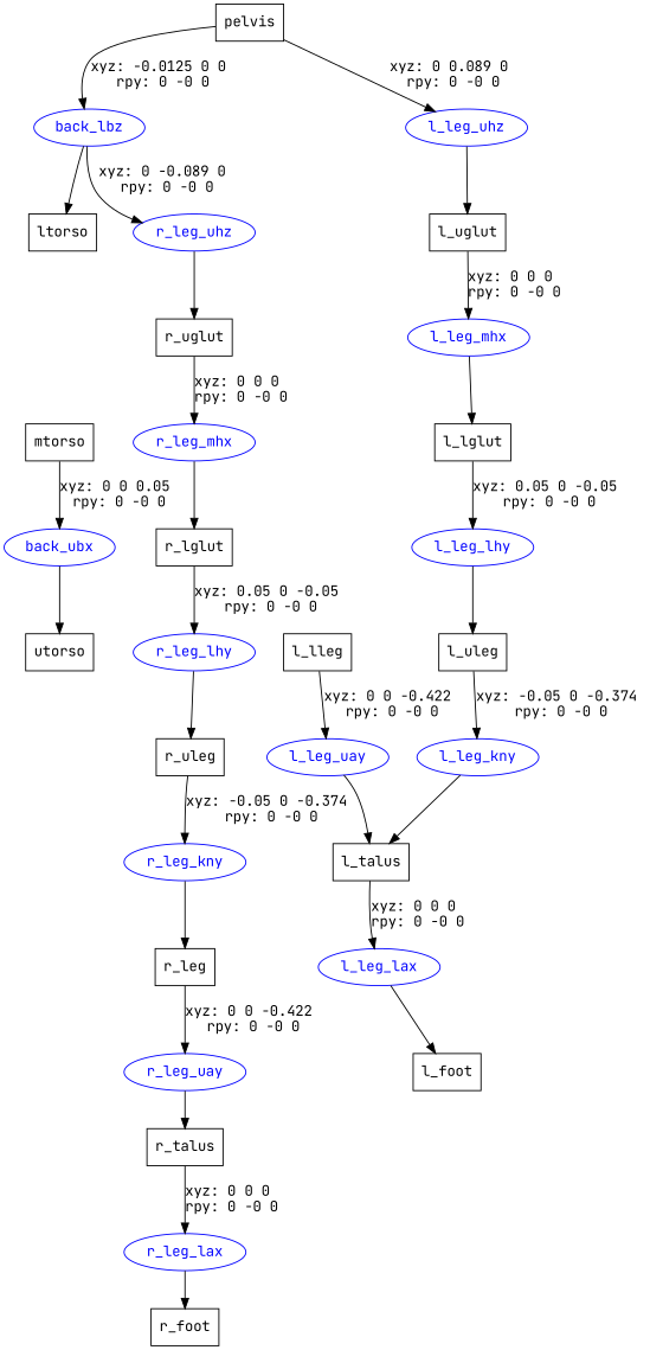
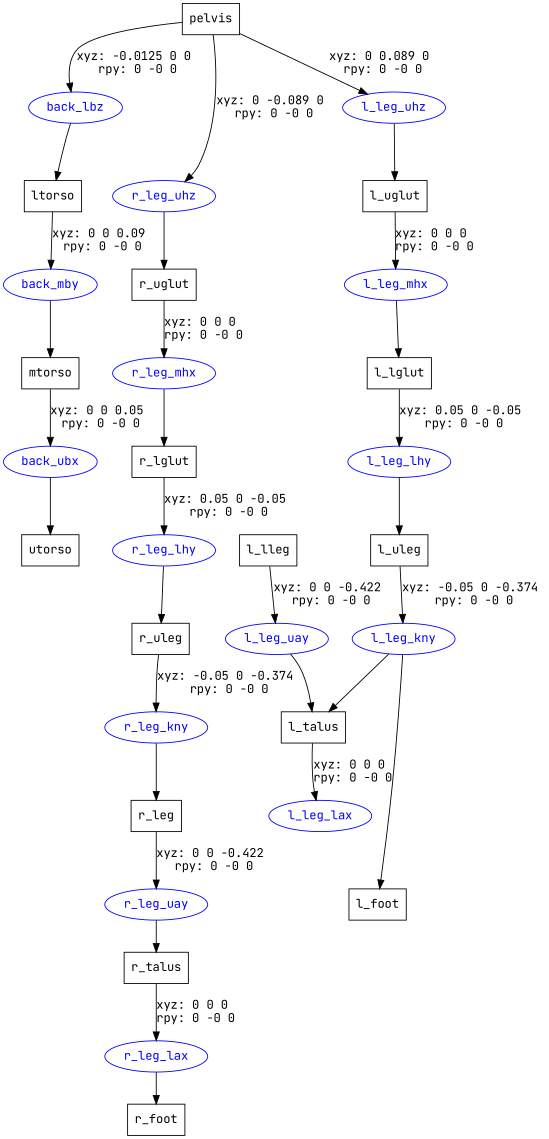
  digraph {
    fontname="JetBrains Mono"
    node [fontname="JetBrains Mono" shape=box]
    edge [fontname="JetBrains Mono"]
    n1 [label=pelvis]
    back_lbz [color=blue fontcolor=blue shape=ellipse]
    l_leg_uhz [color=blue fontcolor=blue shape=ellipse]
    r_leg_uhz [color=blue fontcolor=blue shape=ellipse]
    n5 [label=ltorso]
    n6 [label=l_uglut]
    n7 [label=r_uglut]
+   back_mby [color=blue fontcolor=blue shape=ellipse]
    n9 [label=mtorso]
    back_ubx [color=blue fontcolor=blue shape=ellipse]
    n11 [label=utorso]
    l_leg_mhx [color=blue fontcolor=blue shape=ellipse]
    n13 [label=l_lglut]
    l_leg_lhy [color=blue fontcolor=blue shape=ellipse]
    n15 [label=l_uleg]
    l_leg_kny [color=blue fontcolor=blue shape=ellipse]
    n17 [label=l_talus]
    n18 [label=l_lleg]
    l_leg_uay [color=blue fontcolor=blue shape=ellipse]
    l_leg_lax [color=blue fontcolor=blue shape=ellipse]
    n21 [label=l_foot]
    r_leg_mhx [color=blue fontcolor=blue shape=ellipse]
    n23 [label=r_lglut]
    r_leg_lhy [color=blue fontcolor=blue shape=ellipse]
    n25 [label=r_uleg]
    r_leg_kny [color=blue fontcolor=blue shape=ellipse]
    n27 [label=r_leg]
    r_leg_uay [color=blue fontcolor=blue shape=ellipse]
    n29 [label=r_talus]
    r_leg_lax [color=blue fontcolor=blue shape=ellipse]
    n31 [label=r_foot]
    n1 -> back_lbz [label="xyz: -0.0125 0 0 \nrpy: 0 -0 0"]
    n1 -> l_leg_uhz [label="xyz: 0 0.089 0 \nrpy: 0 -0 0"]
-   back_lbz -> r_leg_uhz [label="xyz: 0 -0.089 0 \nrpy: 0 -0 0"]
+   n1 -> r_leg_uhz [label="xyz: 0 -0.089 0 \nrpy: 0 -0 0"]
    back_lbz -> n5
    l_leg_uhz -> n6
    r_leg_uhz -> n7
+   n5 -> back_mby [label="xyz: 0 0 0.09 \nrpy: 0 -0 0"]
    n6 -> l_leg_mhx [label="xyz: 0 0 0 \nrpy: 0 -0 0"]
    n7 -> r_leg_mhx [label="xyz: 0 0 0 \nrpy: 0 -0 0"]
+   back_mby -> n9
    n9 -> back_ubx [label="xyz: 0 0 0.05 \nrpy: 0 -0 0"]
    back_ubx -> n11
    l_leg_mhx -> n13
    n13 -> l_leg_lhy [label="xyz: 0.05 0 -0.05 \nrpy: 0 -0 0"]
    l_leg_lhy -> n15
    n15 -> l_leg_kny [label="xyz: -0.05 0 -0.374 \nrpy: 0 -0 0"]
    l_leg_kny -> n17
    n17 -> l_leg_lax [label="xyz: 0 0 0 \nrpy: 0 -0 0"]
    n18 -> l_leg_uay [label="xyz: 0 0 -0.422 \nrpy: 0 -0 0"]
    l_leg_uay -> n17
-   l_leg_lax -> n21
+   l_leg_kny -> n21
    r_leg_mhx -> n23
    n23 -> r_leg_lhy [label="xyz: 0.05 0 -0.05 \nrpy: 0 -0 0"]
    r_leg_lhy -> n25
    n25 -> r_leg_kny [label="xyz: -0.05 0 -0.374 \nrpy: 0 -0 0"]
    r_leg_kny -> n27
    n27 -> r_leg_uay [label="xyz: 0 0 -0.422 \nrpy: 0 -0 0"]
    r_leg_uay -> n29
    n29 -> r_leg_lax [label="xyz: 0 0 0 \nrpy: 0 -0 0"]
    r_leg_lax -> n31
  }
